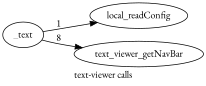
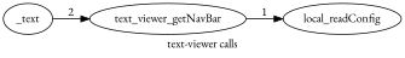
  digraph {
    fontname="EB Garamond"
    label="text-viewer calls"
    rankdir=LR
    node [fontname="EB Garamond"]
    edge [fontname="EB Garamond"]
    n1 [label=_text]
    local_readConfig
    text_viewer_getNavBar
-   n1 -> local_readConfig [label=1]
-   n1 -> text_viewer_getNavBar [label=8]
+   text_viewer_getNavBar -> local_readConfig [label=1]
+   n1 -> text_viewer_getNavBar [label=2]
  }
